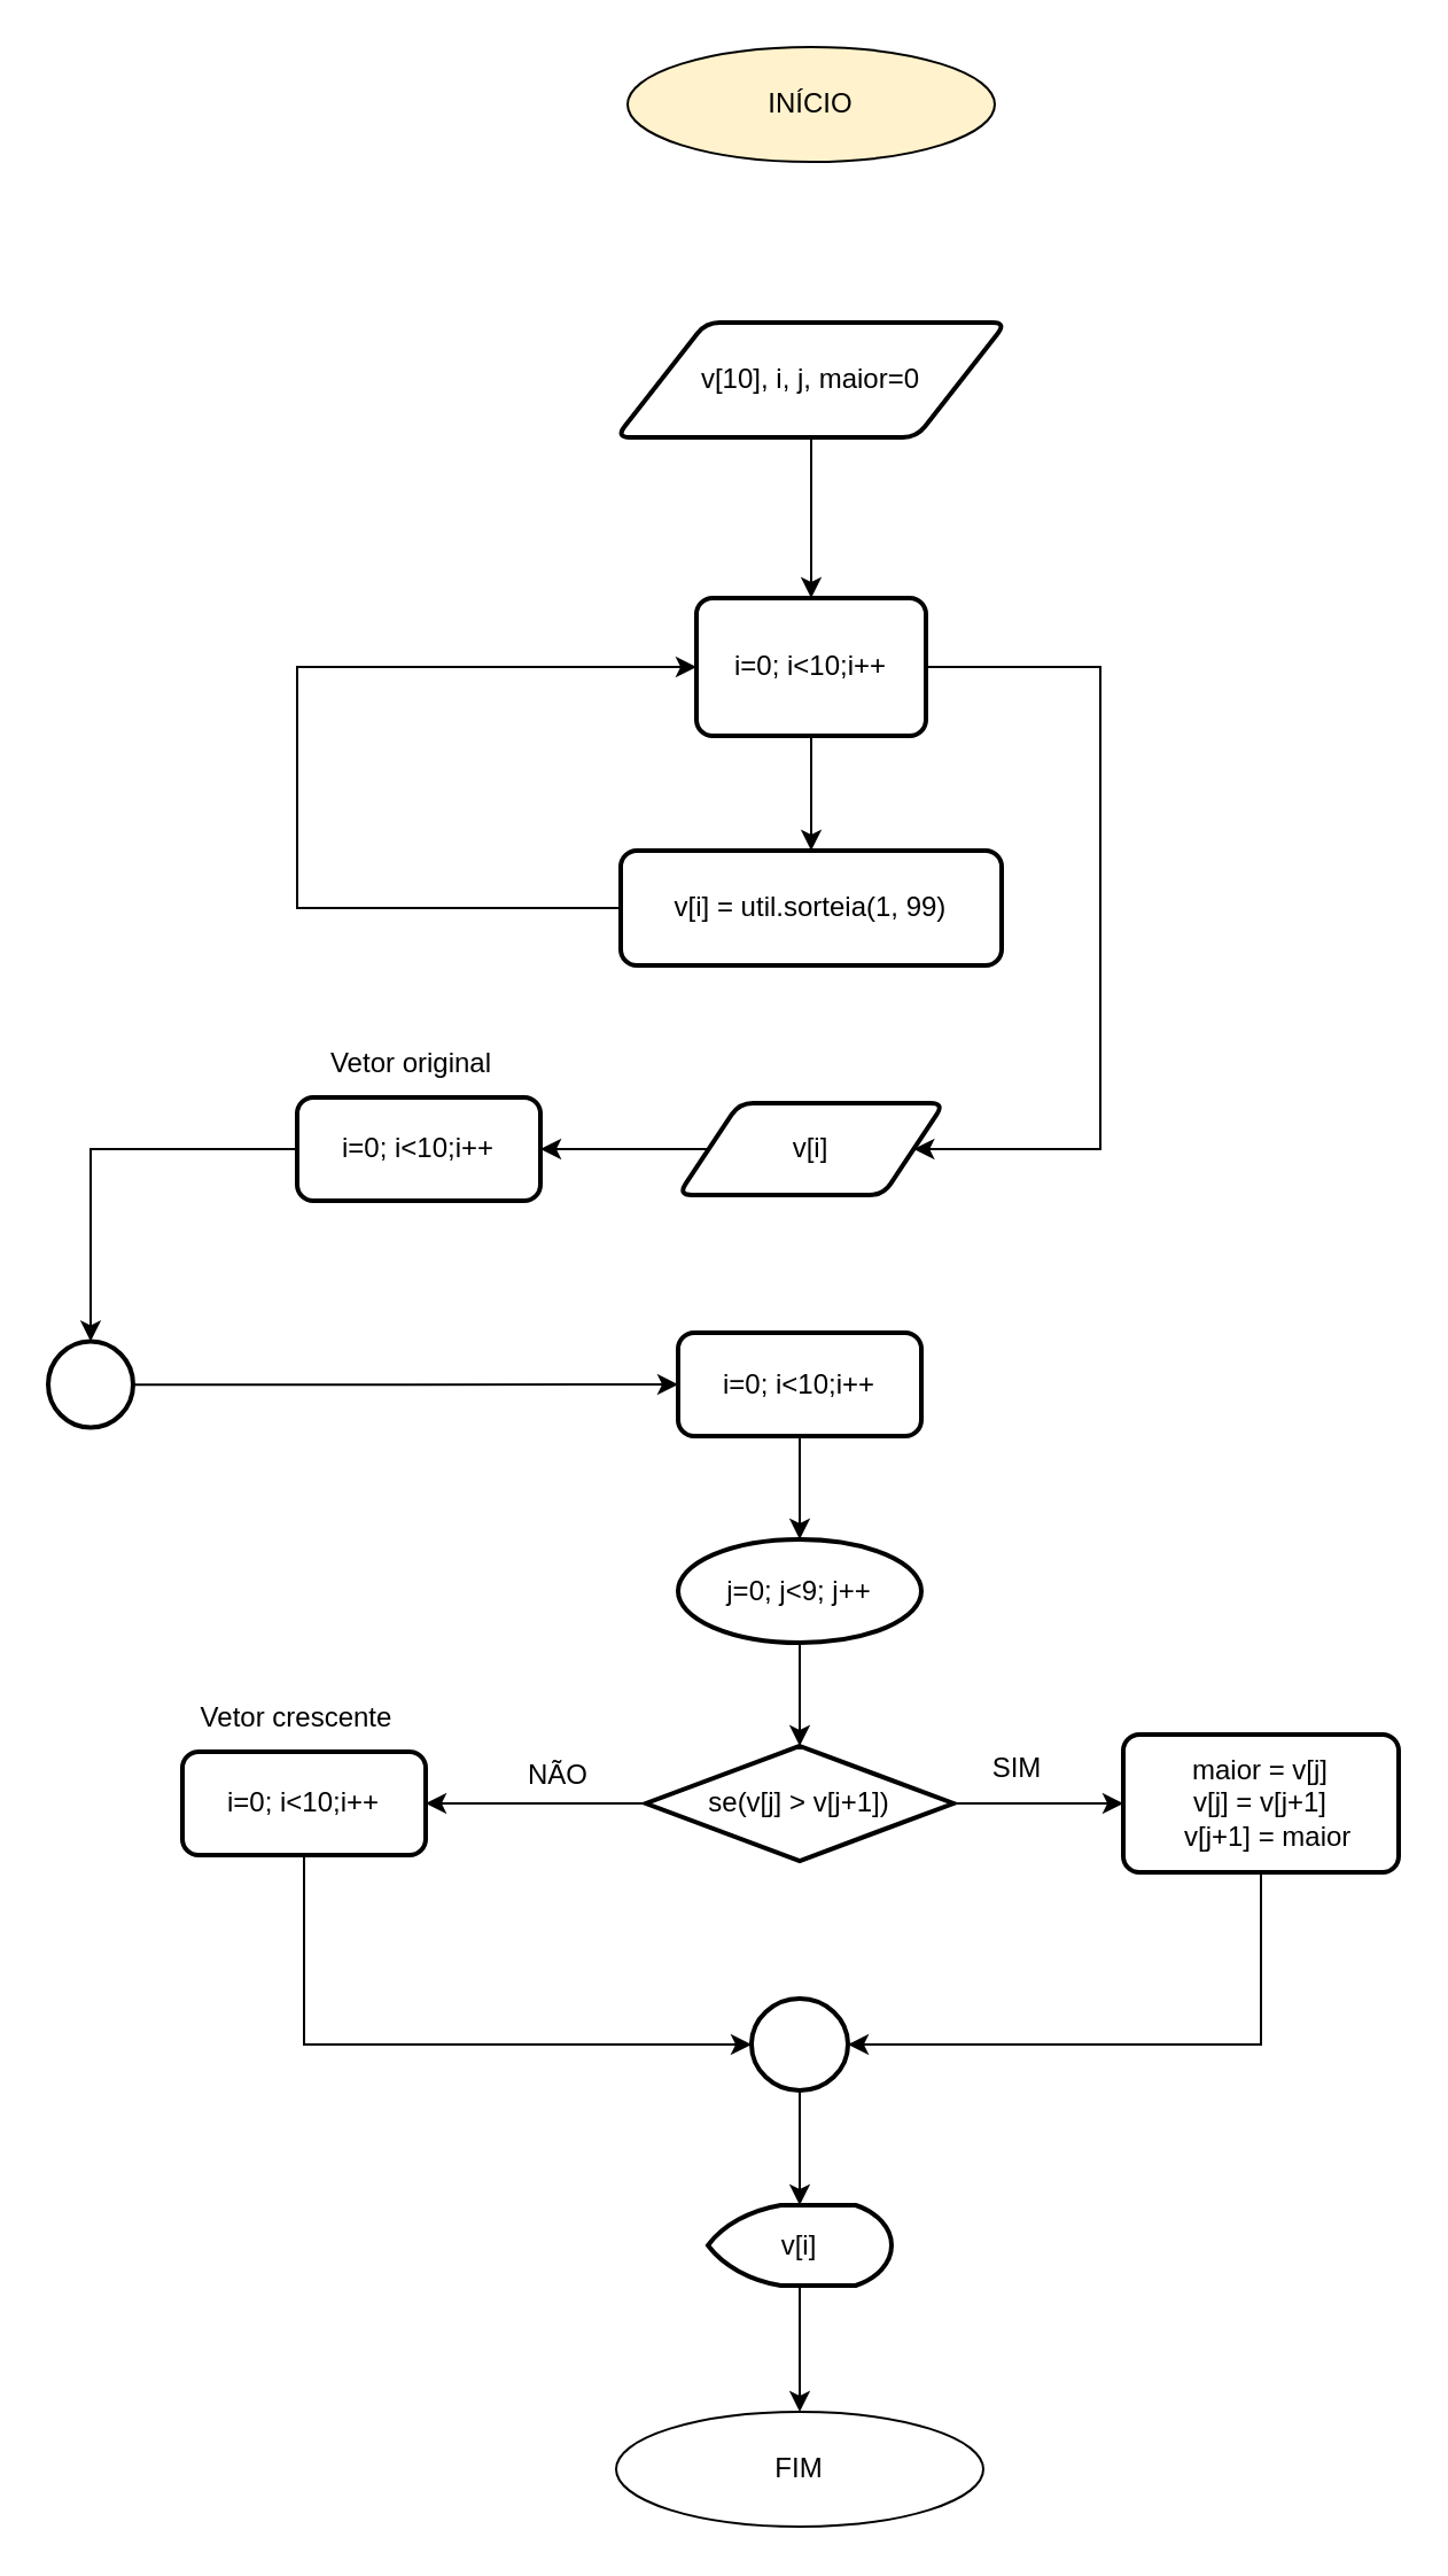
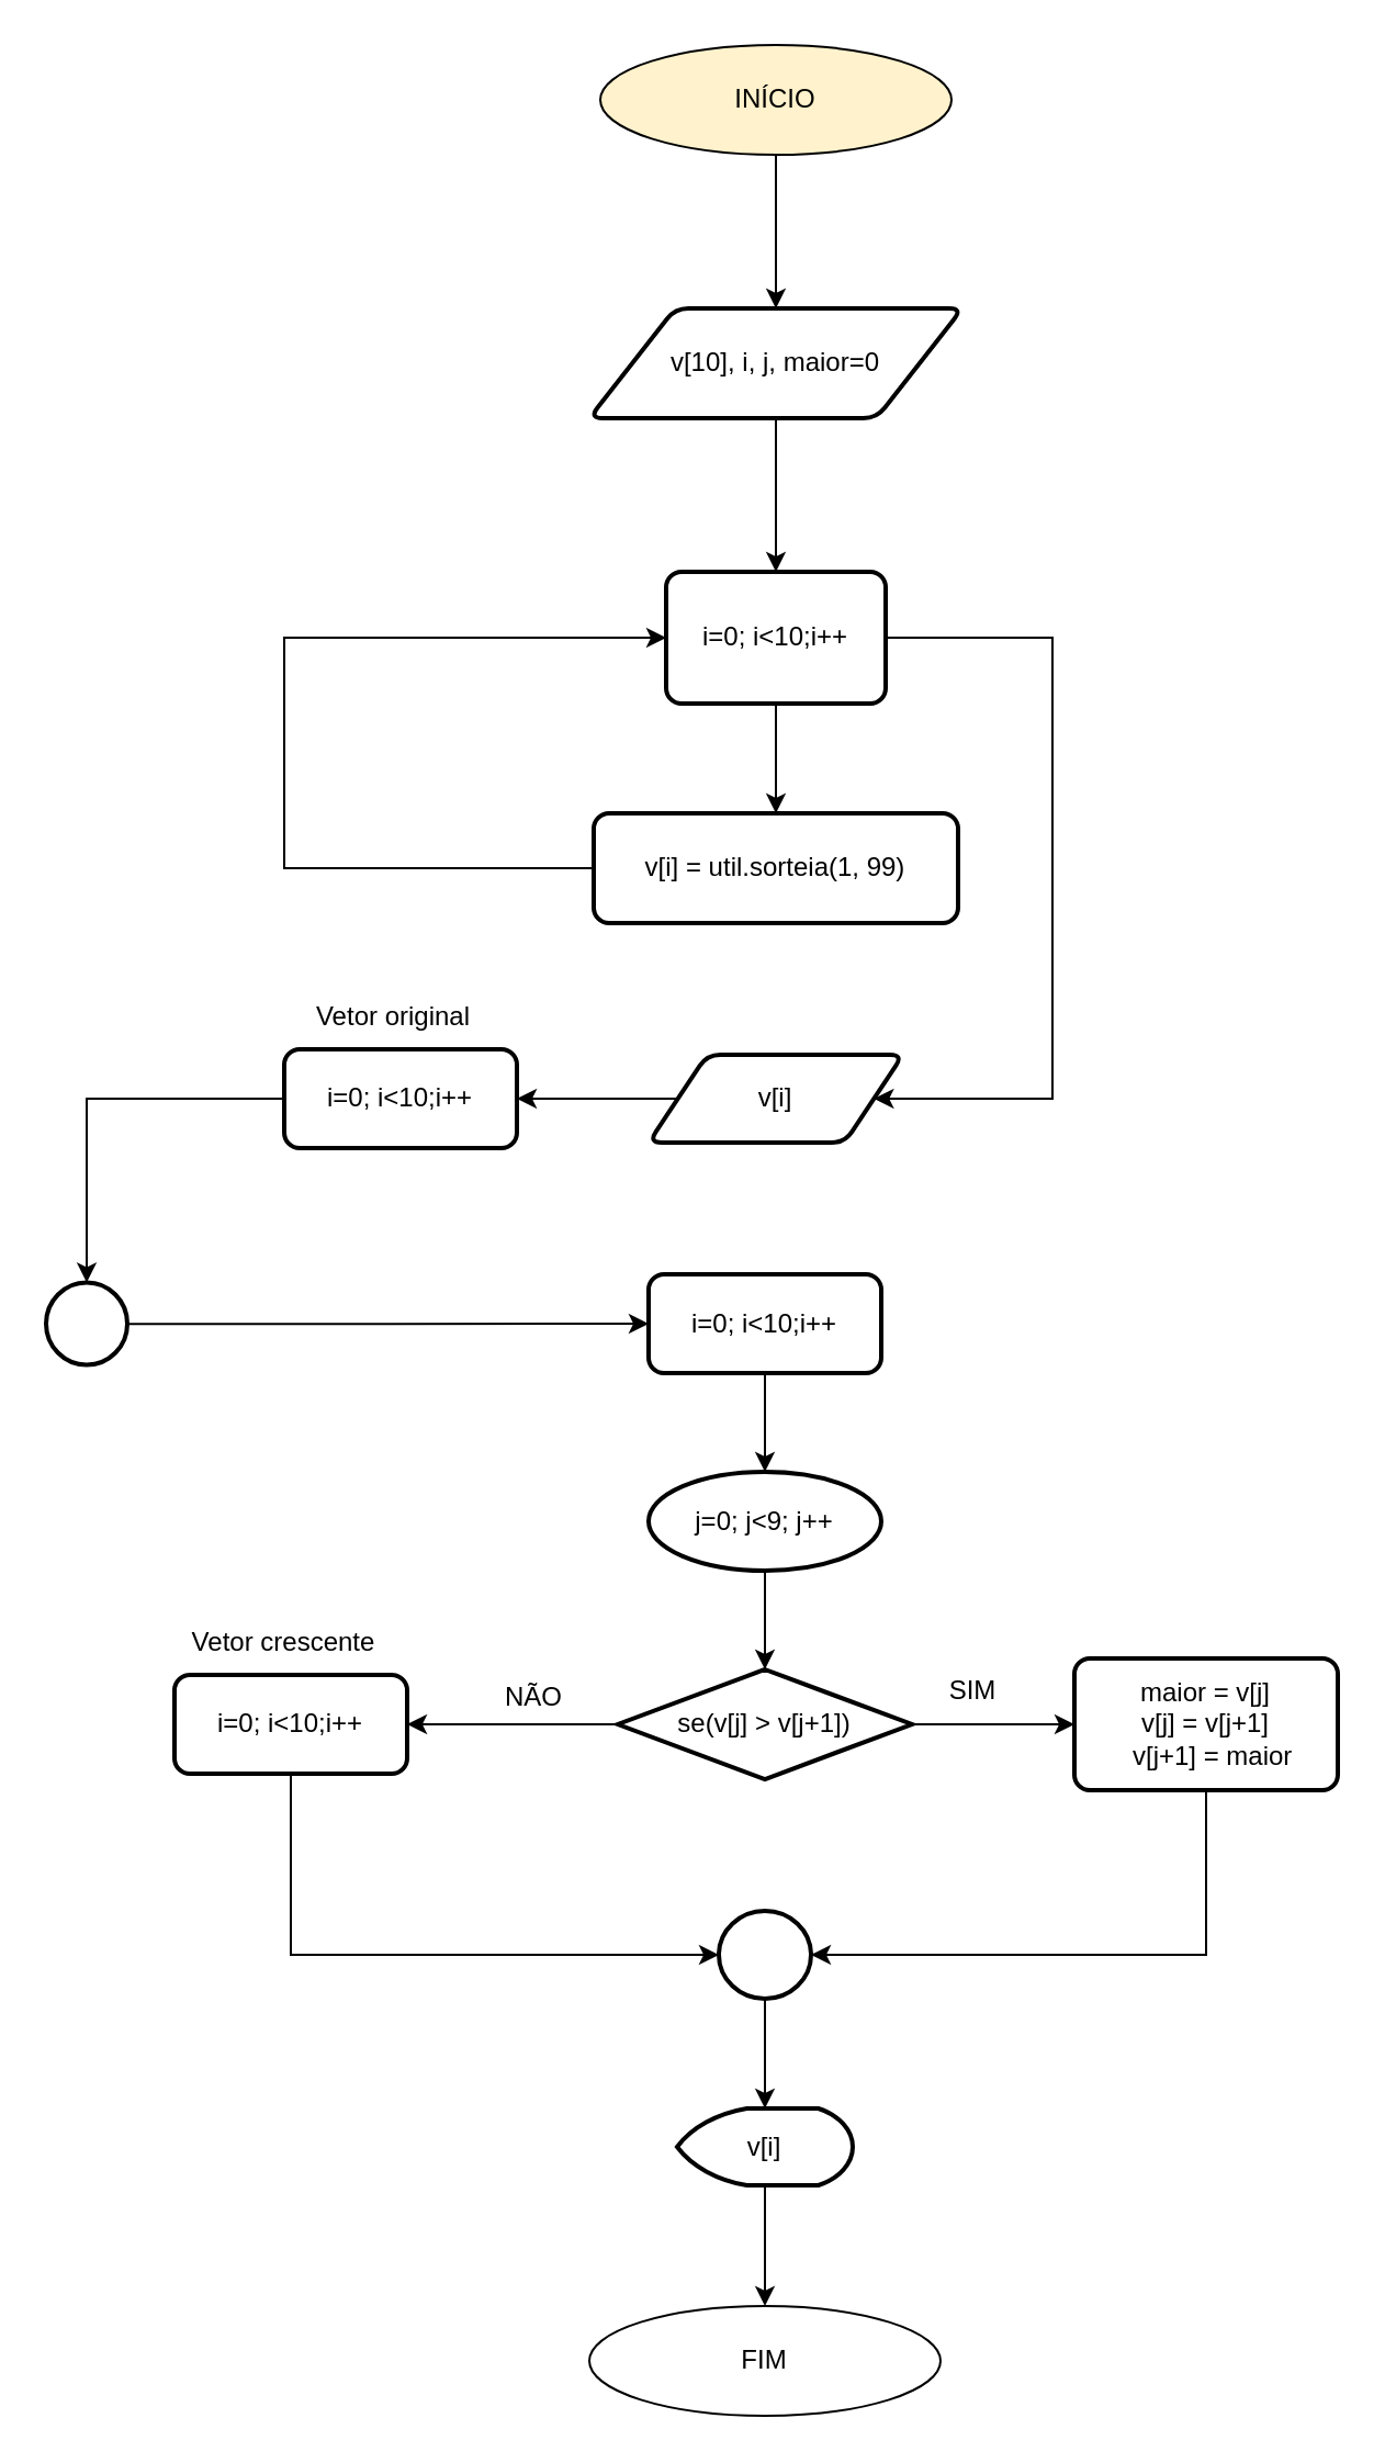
  <mxCell id="0" />
  <mxCell id="1" parent="0" />
+ <mxCell id="2" value="" style="edgeStyle=orthogonalEdgeStyle;rounded=0;orthogonalLoop=1;jettySize=auto;html=1;" edge="1" parent="1" source="3" target="6"><mxGeometry relative="1" as="geometry" /></mxCell>
  <mxCell id="3" value="INÍCIO" style="ellipse;whiteSpace=wrap;html=1;fillColor=#fff2cc;" vertex="1" parent="1"><mxGeometry x="273" y="20" width="160" height="50" as="geometry" /></mxCell>
  <mxCell id="4" value="FIM" style="ellipse;whiteSpace=wrap;html=1;" vertex="1" parent="1"><mxGeometry x="268" y="1050" width="160" height="50" as="geometry" /></mxCell>
  <mxCell id="5" value="" style="edgeStyle=orthogonalEdgeStyle;rounded=0;orthogonalLoop=1;jettySize=auto;html=1;" edge="1" parent="1" source="6" target="9"><mxGeometry relative="1" as="geometry" /></mxCell>
  <mxCell id="6" value="v[10], i, j, maior=0" style="shape=parallelogram;html=1;strokeWidth=2;perimeter=parallelogramPerimeter;whiteSpace=wrap;rounded=1;arcSize=12;size=0.23;" vertex="1" parent="1"><mxGeometry x="268" y="140" width="170" height="50" as="geometry" /></mxCell>
  <mxCell id="7" value="" style="edgeStyle=orthogonalEdgeStyle;rounded=0;orthogonalLoop=1;jettySize=auto;html=1;" edge="1" parent="1" source="9" target="10"><mxGeometry relative="1" as="geometry" /></mxCell>
  <mxCell id="8" value="" style="edgeStyle=orthogonalEdgeStyle;rounded=0;orthogonalLoop=1;jettySize=auto;html=1;entryX=1;entryY=0.5;entryDx=0;entryDy=0;" edge="1" parent="1" source="9" target="13"><mxGeometry relative="1" as="geometry"><Array as="points"><mxPoint x="479" y="290" /><mxPoint x="479" y="500" /></Array></mxGeometry></mxCell>
  <mxCell id="9" value="i=0; i&amp;lt;10;i++" style="rounded=1;whiteSpace=wrap;html=1;absoluteArcSize=1;arcSize=14;strokeWidth=2;" vertex="1" parent="1"><mxGeometry x="303" y="260" width="100" height="60" as="geometry" /></mxCell>
  <mxCell id="10" value="v[i] = util.sorteia(1, 99)" style="rounded=1;whiteSpace=wrap;html=1;absoluteArcSize=1;arcSize=14;strokeWidth=2;" vertex="1" parent="1"><mxGeometry x="270" y="370" width="166" height="50" as="geometry" /></mxCell>
  <mxCell id="11" value="" style="edgeStyle=orthogonalEdgeStyle;rounded=0;orthogonalLoop=1;jettySize=auto;html=1;entryX=0;entryY=0.5;entryDx=0;entryDy=0;exitX=0;exitY=0.5;exitDx=0;exitDy=0;" edge="1" parent="1" source="10" target="9"><mxGeometry relative="1" as="geometry"><mxPoint x="69" y="280" as="targetPoint" /><Array as="points"><mxPoint x="129" y="395" /><mxPoint x="129" y="290" /></Array></mxGeometry></mxCell>
  <mxCell id="12" value="" style="edgeStyle=orthogonalEdgeStyle;rounded=0;orthogonalLoop=1;jettySize=auto;html=1;" edge="1" parent="1" source="13" target="15"><mxGeometry relative="1" as="geometry" /></mxCell>
  <mxCell id="13" value="v[i]" style="shape=parallelogram;html=1;strokeWidth=2;perimeter=parallelogramPerimeter;whiteSpace=wrap;rounded=1;arcSize=12;size=0.23;" vertex="1" parent="1"><mxGeometry x="295" y="480" width="116" height="40" as="geometry" /></mxCell>
  <mxCell id="14" value="" style="edgeStyle=orthogonalEdgeStyle;rounded=0;orthogonalLoop=1;jettySize=auto;html=1;entryX=0.5;entryY=0;entryDx=0;entryDy=0;" edge="1" parent="1" source="15" target="33"><mxGeometry relative="1" as="geometry"><mxPoint x="39" y="580" as="targetPoint" /></mxGeometry></mxCell>
  <mxCell id="15" value="i=0; i&amp;lt;10;i++" style="rounded=1;whiteSpace=wrap;html=1;absoluteArcSize=1;arcSize=14;strokeWidth=2;" vertex="1" parent="1"><mxGeometry x="129" y="477.5" width="106" height="45" as="geometry" /></mxCell>
  <mxCell id="16" value="" style="edgeStyle=orthogonalEdgeStyle;rounded=0;orthogonalLoop=1;jettySize=auto;html=1;" edge="1" parent="1" source="17" target="4"><mxGeometry relative="1" as="geometry" /></mxCell>
  <mxCell id="17" value="v[i]" style="strokeWidth=2;html=1;shape=mxgraph.flowchart.display;whiteSpace=wrap;" vertex="1" parent="1"><mxGeometry x="308" y="960" width="80" height="35" as="geometry" /></mxCell>
  <mxCell id="18" value="" style="edgeStyle=orthogonalEdgeStyle;rounded=0;orthogonalLoop=1;jettySize=auto;html=1;" edge="1" parent="1" source="19" target="21"><mxGeometry relative="1" as="geometry" /></mxCell>
  <mxCell id="19" value="i=0; i&amp;lt;10;i++" style="rounded=1;whiteSpace=wrap;html=1;absoluteArcSize=1;arcSize=14;strokeWidth=2;" vertex="1" parent="1"><mxGeometry x="295" y="580" width="106" height="45" as="geometry" /></mxCell>
  <mxCell id="20" value="" style="edgeStyle=orthogonalEdgeStyle;rounded=0;orthogonalLoop=1;jettySize=auto;html=1;" edge="1" parent="1" source="21" target="24"><mxGeometry relative="1" as="geometry" /></mxCell>
  <mxCell id="21" value="j=0; j&amp;lt;9; j++" style="ellipse;whiteSpace=wrap;html=1;absoluteArcSize=1;arcSize=14;strokeWidth=2;" vertex="1" parent="1"><mxGeometry x="295" y="670" width="106" height="45" as="geometry" /></mxCell>
  <mxCell id="22" value="" style="edgeStyle=orthogonalEdgeStyle;rounded=0;orthogonalLoop=1;jettySize=auto;html=1;" edge="1" parent="1" source="24" target="26"><mxGeometry relative="1" as="geometry" /></mxCell>
  <mxCell id="23" value="" style="edgeStyle=orthogonalEdgeStyle;rounded=0;orthogonalLoop=1;jettySize=auto;html=1;" edge="1" parent="1" source="24" target="28"><mxGeometry relative="1" as="geometry"><mxPoint x="152" y="785" as="targetPoint" /></mxGeometry></mxCell>
  <mxCell id="24" value="se(v[j] &amp;gt; v[j+1])" style="strokeWidth=2;html=1;shape=mxgraph.flowchart.decision;whiteSpace=wrap;" vertex="1" parent="1"><mxGeometry x="281" y="760" width="134" height="50" as="geometry" /></mxCell>
  <mxCell id="25" value="" style="edgeStyle=orthogonalEdgeStyle;rounded=0;orthogonalLoop=1;jettySize=auto;html=1;entryX=1;entryY=0.5;entryDx=0;entryDy=0;" edge="1" parent="1" source="26" target="30"><mxGeometry relative="1" as="geometry"><mxPoint x="529" y="890" as="targetPoint" /><Array as="points"><mxPoint x="549" y="890" /></Array></mxGeometry></mxCell>
  <mxCell id="26" value="&lt;div&gt;maior = v[j]&lt;/div&gt;&lt;div&gt;&lt;span style=&quot;background-color: transparent; color: light-dark(rgb(0, 0, 0), rgb(255, 255, 255));&quot;&gt;v[j] = v[j+1]&lt;/span&gt;&lt;/div&gt;&lt;div&gt;&lt;span style=&quot;background-color: transparent; color: light-dark(rgb(0, 0, 0), rgb(255, 255, 255));&quot;&gt;&amp;nbsp; v[j+1] = maior&lt;/span&gt;&lt;/div&gt;" style="rounded=1;whiteSpace=wrap;html=1;absoluteArcSize=1;arcSize=14;strokeWidth=2;" vertex="1" parent="1"><mxGeometry x="489" y="755" width="120" height="60" as="geometry" /></mxCell>
  <mxCell id="27" value="" style="edgeStyle=orthogonalEdgeStyle;rounded=0;orthogonalLoop=1;jettySize=auto;html=1;" edge="1" parent="1" source="28" target="30"><mxGeometry relative="1" as="geometry"><Array as="points"><mxPoint x="132" y="890" /></Array></mxGeometry></mxCell>
  <mxCell id="28" value="i=0; i&amp;lt;10;i++" style="rounded=1;whiteSpace=wrap;html=1;absoluteArcSize=1;arcSize=14;strokeWidth=2;" vertex="1" parent="1"><mxGeometry x="79" y="762.5" width="106" height="45" as="geometry" /></mxCell>
  <mxCell id="29" value="" style="edgeStyle=orthogonalEdgeStyle;rounded=0;orthogonalLoop=1;jettySize=auto;html=1;" edge="1" parent="1" source="30" target="17"><mxGeometry relative="1" as="geometry" /></mxCell>
  <mxCell id="30" value="" style="ellipse;whiteSpace=wrap;html=1;strokeWidth=2;rounded=1;arcSize=12;" vertex="1" parent="1"><mxGeometry x="327" y="870" width="42" height="40" as="geometry" /></mxCell>
  <mxCell id="31" value="Vetor original" style="text;html=1;align=center;verticalAlign=middle;whiteSpace=wrap;rounded=0;" vertex="1" parent="1"><mxGeometry x="129" y="450" width="100" height="25" as="geometry" /></mxCell>
  <mxCell id="32" value="" style="edgeStyle=orthogonalEdgeStyle;rounded=0;orthogonalLoop=1;jettySize=auto;html=1;entryX=0;entryY=0.5;entryDx=0;entryDy=0;" edge="1" parent="1" source="33" target="19"><mxGeometry relative="1" as="geometry"><mxPoint x="169" y="605" as="targetPoint" /></mxGeometry></mxCell>
  <mxCell id="33" value="" style="ellipse;whiteSpace=wrap;html=1;rounded=1;arcSize=14;strokeWidth=2;" vertex="1" parent="1"><mxGeometry x="20.5" y="583.75" width="37" height="37.5" as="geometry" /></mxCell>
  <mxCell id="34" value="Vetor crescente" style="text;html=1;align=center;verticalAlign=middle;whiteSpace=wrap;rounded=0;" vertex="1" parent="1"><mxGeometry x="79" y="735" width="100" height="25" as="geometry" /></mxCell>
  <mxCell id="35" value="SIM" style="text;html=1;align=center;verticalAlign=middle;whiteSpace=wrap;rounded=0;" vertex="1" parent="1"><mxGeometry x="419" y="760" width="48" height="20" as="geometry" /></mxCell>
  <mxCell id="36" value="NÃO" style="text;html=1;align=center;verticalAlign=middle;whiteSpace=wrap;rounded=0;" vertex="1" parent="1"><mxGeometry x="219" y="762.5" width="48" height="20" as="geometry" /></mxCell>
